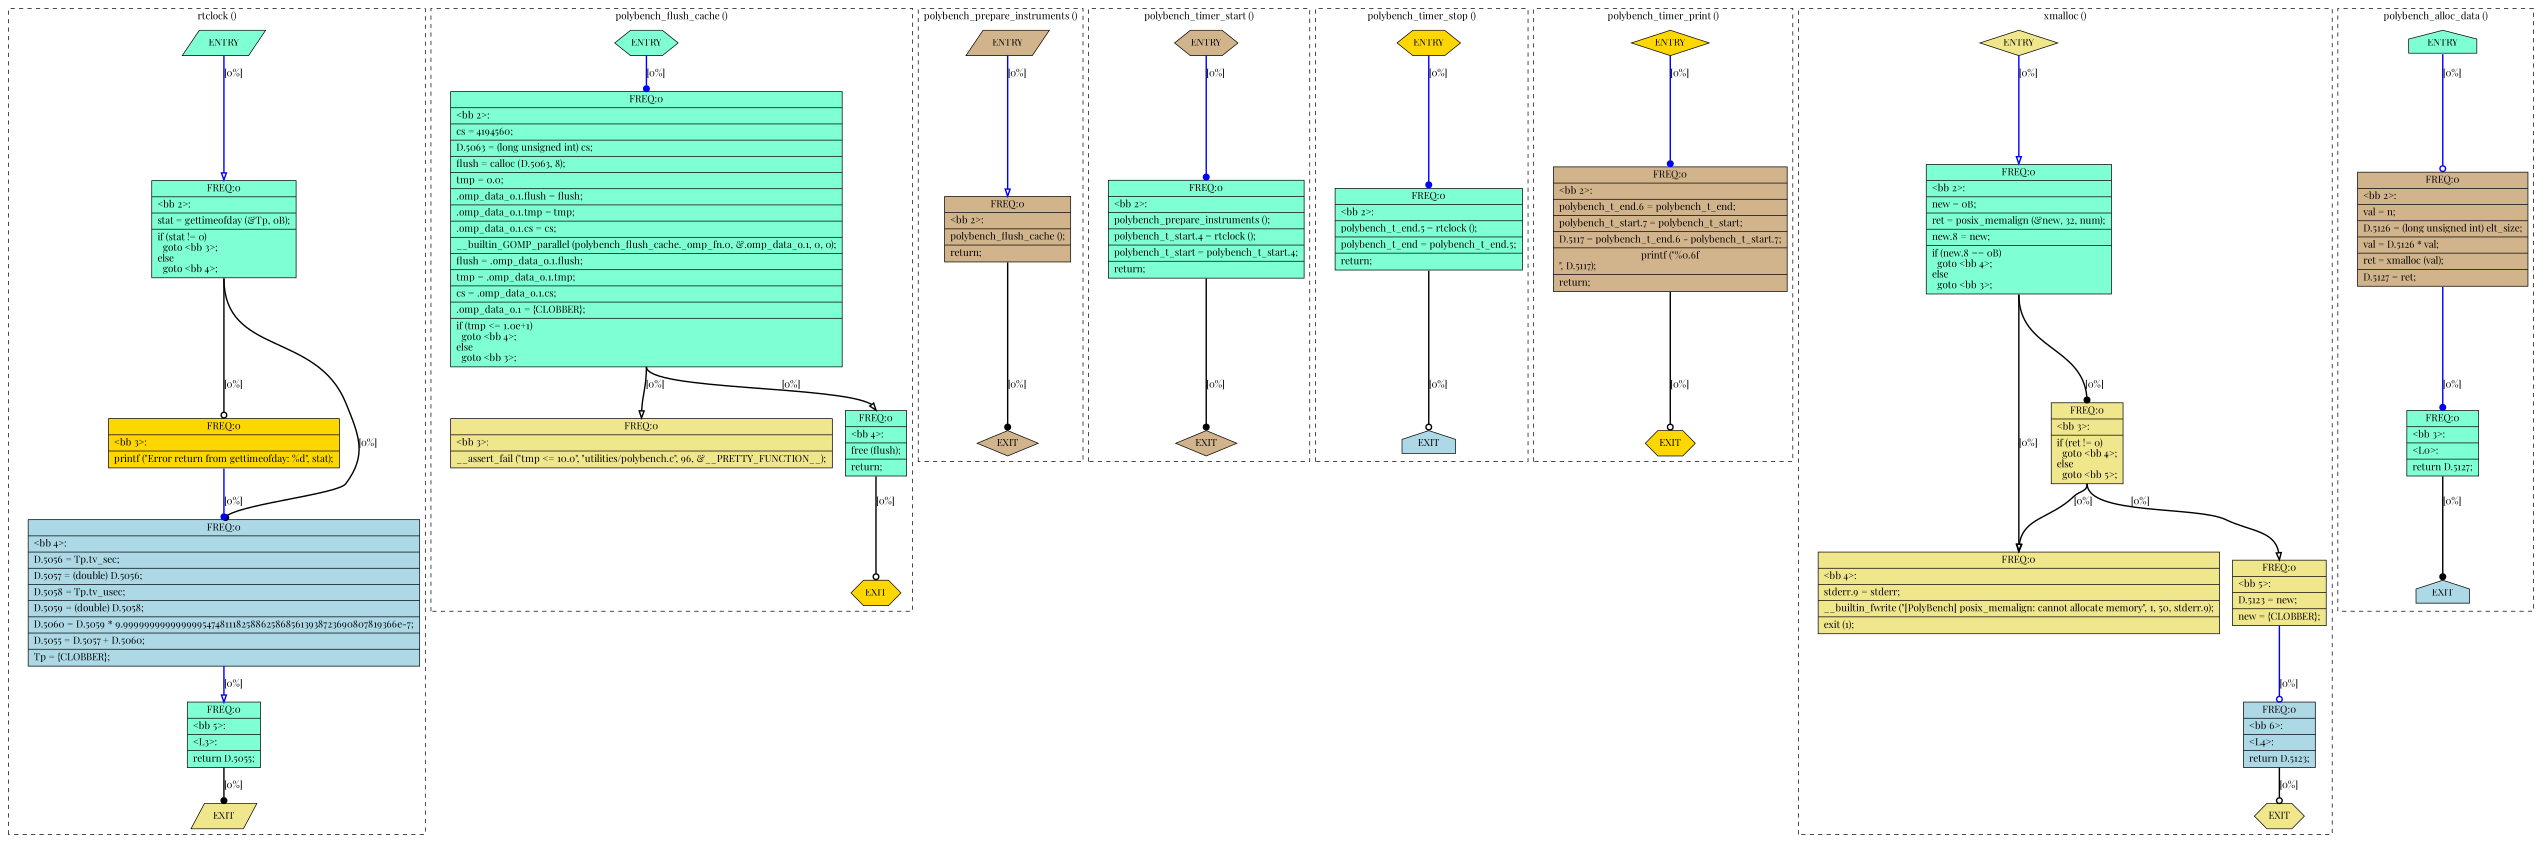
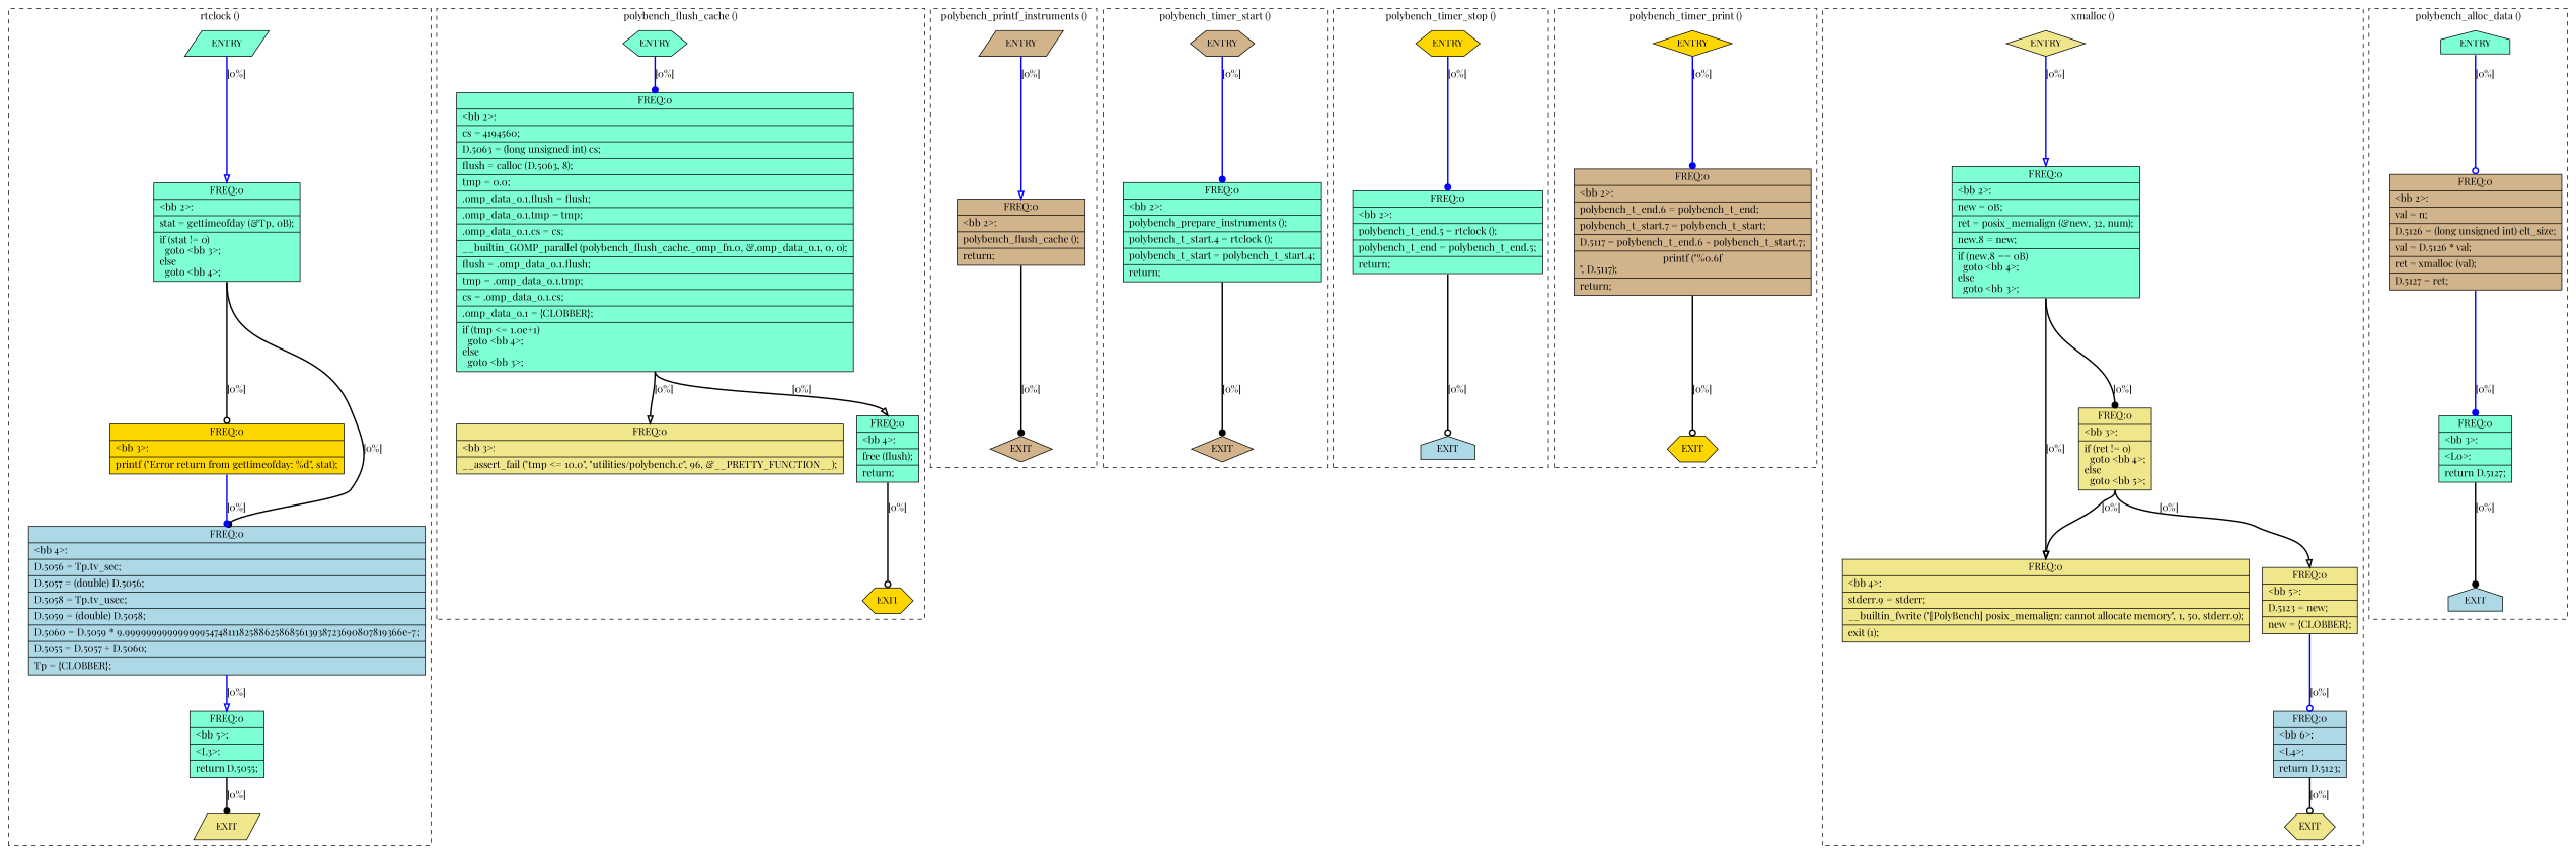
  digraph {
    fontname="Playfair Display"
    node [fillcolor=aquamarine shape=record style=filled fontname="Playfair Display"]
    edge [constraint=true headport=n style="solid,bold" tailport=s fontname="Playfair Display" color=black weight=10 arrowhead=dot]
    n1 [label=ENTRY shape=parallelogram]
    n2 [fillcolor=khaki label=EXIT shape=parallelogram]
    n3 [label="{ FREQ:0 |\<bb\ 2\>:\l|stat\ =\ gettimeofday\ (&Tp,\ 0B);\l|if\ (stat\ !=\ 0)\l\ \ goto\ \<bb\ 3\>;\lelse\l\ \ goto\ \<bb\ 4\>;\l}"]
    n4 [fillcolor=gold label="{ FREQ:0 |\<bb\ 3\>:\l|printf\ (\"Error\ return\ from\ gettimeofday:\ %d\",\ stat);\l}"]
    n5 [fillcolor=lightblue label="{ FREQ:0 |\<bb\ 4\>:\l|D.5056\ =\ Tp.tv_sec;\l|D.5057\ =\ (double)\ D.5056;\l|D.5058\ =\ Tp.tv_usec;\l|D.5059\ =\ (double)\ D.5058;\l|D.5060\ =\ D.5059\ *\ 9.99999999999999954748111825886258685613938723690807819366e-7;\l|D.5055\ =\ D.5057\ +\ D.5060;\l|Tp\ =\ \{CLOBBER\};\l}"]
    n6 [label="{ FREQ:0 |\<bb\ 5\>:\l|\<L3\>:\l|return\ D.5055;\l}"]
    n7 [label=ENTRY shape=hexagon]
    n8 [fillcolor=gold label=EXIT shape=hexagon]
    n9 [label="{ FREQ:0 |\<bb\ 2\>:\l|cs\ =\ 4194560;\l|D.5063\ =\ (long\ unsigned\ int)\ cs;\l|flush\ =\ calloc\ (D.5063,\ 8);\l|tmp\ =\ 0.0;\l|.omp_data_o.1.flush\ =\ flush;\l|.omp_data_o.1.tmp\ =\ tmp;\l|.omp_data_o.1.cs\ =\ cs;\l|__builtin_GOMP_parallel\ (polybench_flush_cache._omp_fn.0,\ &.omp_data_o.1,\ 0,\ 0);\l|flush\ =\ .omp_data_o.1.flush;\l|tmp\ =\ .omp_data_o.1.tmp;\l|cs\ =\ .omp_data_o.1.cs;\l|.omp_data_o.1\ =\ \{CLOBBER\};\l|if\ (tmp\ \<=\ 1.0e+1)\l\ \ goto\ \<bb\ 4\>;\lelse\l\ \ goto\ \<bb\ 3\>;\l}"]
    n10 [fillcolor=khaki label="{ FREQ:0 |\<bb\ 3\>:\l|__assert_fail\ (\"tmp\ \<=\ 10.0\",\ \"utilities/polybench.c\",\ 96,\ &__PRETTY_FUNCTION__);\l}"]
    n11 [label="{ FREQ:0 |\<bb\ 4\>:\l|free\ (flush);\l|return;\l}"]
    n12 [fillcolor=tan label=ENTRY shape=parallelogram]
    n13 [fillcolor=tan label=EXIT shape=diamond]
    n14 [fillcolor=tan label="{ FREQ:0 |\<bb\ 2\>:\l|polybench_flush_cache\ ();\l|return;\l}"]
    n15 [fillcolor=tan label=ENTRY shape=hexagon]
    n16 [fillcolor=tan label=EXIT shape=diamond]
    n17 [label="{ FREQ:0 |\<bb\ 2\>:\l|polybench_prepare_instruments\ ();\l|polybench_t_start.4\ =\ rtclock\ ();\l|polybench_t_start\ =\ polybench_t_start.4;\l|return;\l}"]
    n18 [fillcolor=gold label=ENTRY shape=hexagon]
    n19 [fillcolor=lightblue label=EXIT shape=house]
    n20 [label="{ FREQ:0 |\<bb\ 2\>:\l|polybench_t_end.5\ =\ rtclock\ ();\l|polybench_t_end\ =\ polybench_t_end.5;\l|return;\l}"]
    n21 [fillcolor=gold label=ENTRY shape=diamond]
    n22 [fillcolor=gold label=EXIT shape=hexagon]
    n23 [fillcolor=tan label="{ FREQ:0 |\<bb\ 2\>:\l|polybench_t_end.6\ =\ polybench_t_end;\l|polybench_t_start.7\ =\ polybench_t_start;\l|D.5117\ =\ polybench_t_end.6\ -\ polybench_t_start.7;\l|printf\ (\"%0.6f\n\",\ D.5117);\l|return;\l}"]
    n24 [fillcolor=khaki label=ENTRY shape=diamond]
    n25 [fillcolor=khaki label=EXIT shape=hexagon]
    n26 [label="{ FREQ:0 |\<bb\ 2\>:\l|new\ =\ 0B;\l|ret\ =\ posix_memalign\ (&new,\ 32,\ num);\l|new.8\ =\ new;\l|if\ (new.8\ ==\ 0B)\l\ \ goto\ \<bb\ 4\>;\lelse\l\ \ goto\ \<bb\ 3\>;\l}"]
    n27 [fillcolor=khaki label="{ FREQ:0 |\<bb\ 3\>:\l|if\ (ret\ !=\ 0)\l\ \ goto\ \<bb\ 4\>;\lelse\l\ \ goto\ \<bb\ 5\>;\l}"]
    n28 [fillcolor=khaki label="{ FREQ:0 |\<bb\ 4\>:\l|stderr.9\ =\ stderr;\l|__builtin_fwrite\ (\"[PolyBench]\ posix_memalign:\ cannot\ allocate\ memory\",\ 1,\ 50,\ stderr.9);\l|exit\ (1);\l}"]
    n29 [fillcolor=khaki label="{ FREQ:0 |\<bb\ 5\>:\l|D.5123\ =\ new;\l|new\ =\ \{CLOBBER\};\l}"]
    n30 [fillcolor=lightblue label="{ FREQ:0 |\<bb\ 6\>:\l|\<L4\>:\l|return\ D.5123;\l}"]
    n31 [label=ENTRY shape=house]
    n32 [fillcolor=lightblue label=EXIT shape=house]
    n33 [fillcolor=tan label="{ FREQ:0 |\<bb\ 2\>:\l|val\ =\ n;\l|D.5126\ =\ (long\ unsigned\ int)\ elt_size;\l|val\ =\ D.5126\ *\ val;\l|ret\ =\ xmalloc\ (val);\l|D.5127\ =\ ret;\l}"]
    n34 [label="{ FREQ:0 |\<bb\ 3\>:\l|\<L0\>:\l|return\ D.5127;\l}"]
    subgraph cluster_1 {
      color=black
      label="rtclock ()"
      style=dashed
      n1
      n2
      n3
      n4
      n5
      n6
    }
    subgraph cluster_2 {
      color=black
      label="polybench_flush_cache ()"
      style=dashed
      n7
      n8
      n9
      n10
      n11
    }
    subgraph cluster_3 {
      color=black
-     label="polybench_prepare_instruments ()"
+     label="polybench_printf_instruments ()"
      style=dashed
      n12
      n13
      n14
    }
    subgraph cluster_4 {
      color=black
      label="polybench_timer_start ()"
      style=dashed
      n15
      n16
      n17
    }
    subgraph cluster_5 {
      color=black
      label="polybench_timer_stop ()"
      style=dashed
      n18
      n19
      n20
    }
    subgraph cluster_6 {
      color=black
      label="polybench_timer_print ()"
      style=dashed
      n21
      n22
      n23
    }
    subgraph cluster_7 {
      color=black
      label="xmalloc ()"
      style=dashed
      n24
      n25
      n26
      n27
      n28
      n29
      n30
    }
    subgraph cluster_8 {
      color=black
      label="polybench_alloc_data ()"
      style=dashed
      n31
      n32
      n33
      n34
    }
    n1 -> n2 [style=invis color="" weight="" arrowhead=""]
    n1 -> n3 [color=blue label="[0%]" weight=100 arrowhead=onormal]
    n3 -> n4 [label="[0%]" arrowhead=odot]
    n3 -> n5 [label="[0%]"]
    n4 -> n5 [color=blue label="[0%]" weight=100]
    n5 -> n6 [color=blue label="[0%]" weight=100 arrowhead=onormal]
    n6 -> n2 [label="[0%]"]
    n7 -> n8 [style=invis color="" weight="" arrowhead=""]
    n7 -> n9 [color=blue label="[0%]" weight=100]
    n9 -> n10 [label="[0%]" arrowhead=onormal]
    n9 -> n11 [label="[0%]" arrowhead=onormal]
    n11 -> n8 [label="[0%]" arrowhead=odot]
    n12 -> n13 [style=invis color="" weight="" arrowhead=""]
    n12 -> n14 [color=blue label="[0%]" weight=100 arrowhead=onormal]
    n14 -> n13 [label="[0%]"]
    n15 -> n16 [style=invis color="" weight="" arrowhead=""]
    n15 -> n17 [color=blue label="[0%]" weight=100]
    n17 -> n16 [label="[0%]"]
    n18 -> n19 [style=invis color="" weight="" arrowhead=""]
    n18 -> n20 [color=blue label="[0%]" weight=100]
    n20 -> n19 [label="[0%]" arrowhead=odot]
    n21 -> n22 [style=invis color="" weight="" arrowhead=""]
    n21 -> n23 [color=blue label="[0%]" weight=100]
    n23 -> n22 [label="[0%]" arrowhead=odot]
    n24 -> n25 [style=invis color="" weight="" arrowhead=""]
    n24 -> n26 [color=blue label="[0%]" weight=100 arrowhead=onormal]
    n26 -> n27 [label="[0%]"]
    n26 -> n28 [label="[0%]" arrowhead=onormal]
    n27 -> n28 [label="[0%]" arrowhead=onormal]
    n27 -> n29 [label="[0%]" arrowhead=onormal]
    n29 -> n30 [color=blue label="[0%]" weight=100 arrowhead=odot]
    n30 -> n25 [label="[0%]" arrowhead=odot]
    n31 -> n32 [style=invis color="" weight="" arrowhead=""]
    n31 -> n33 [color=blue label="[0%]" weight=100 arrowhead=odot]
    n33 -> n34 [color=blue label="[0%]" weight=100]
    n34 -> n32 [label="[0%]"]
  }
